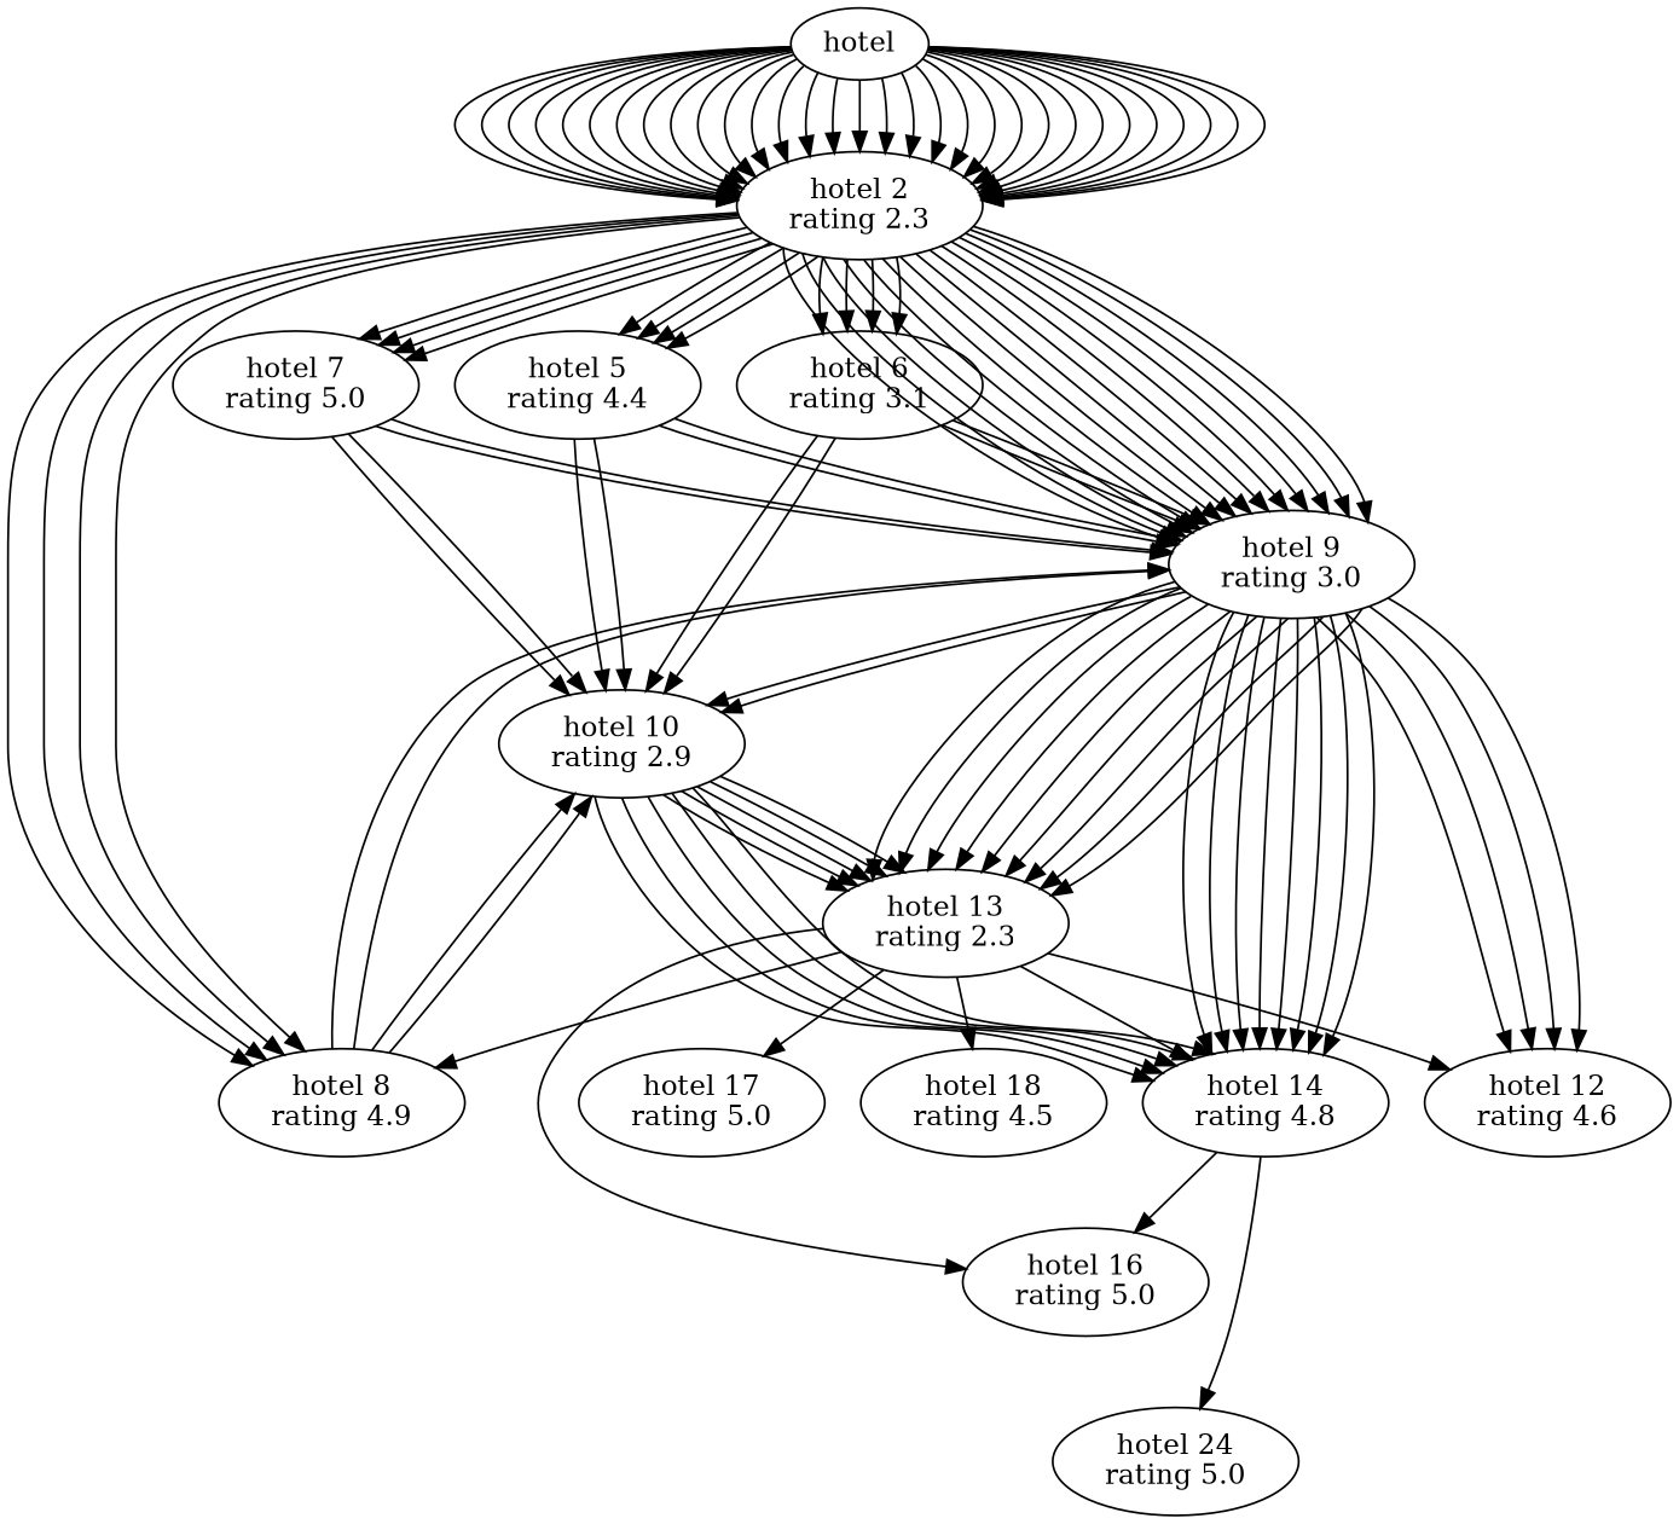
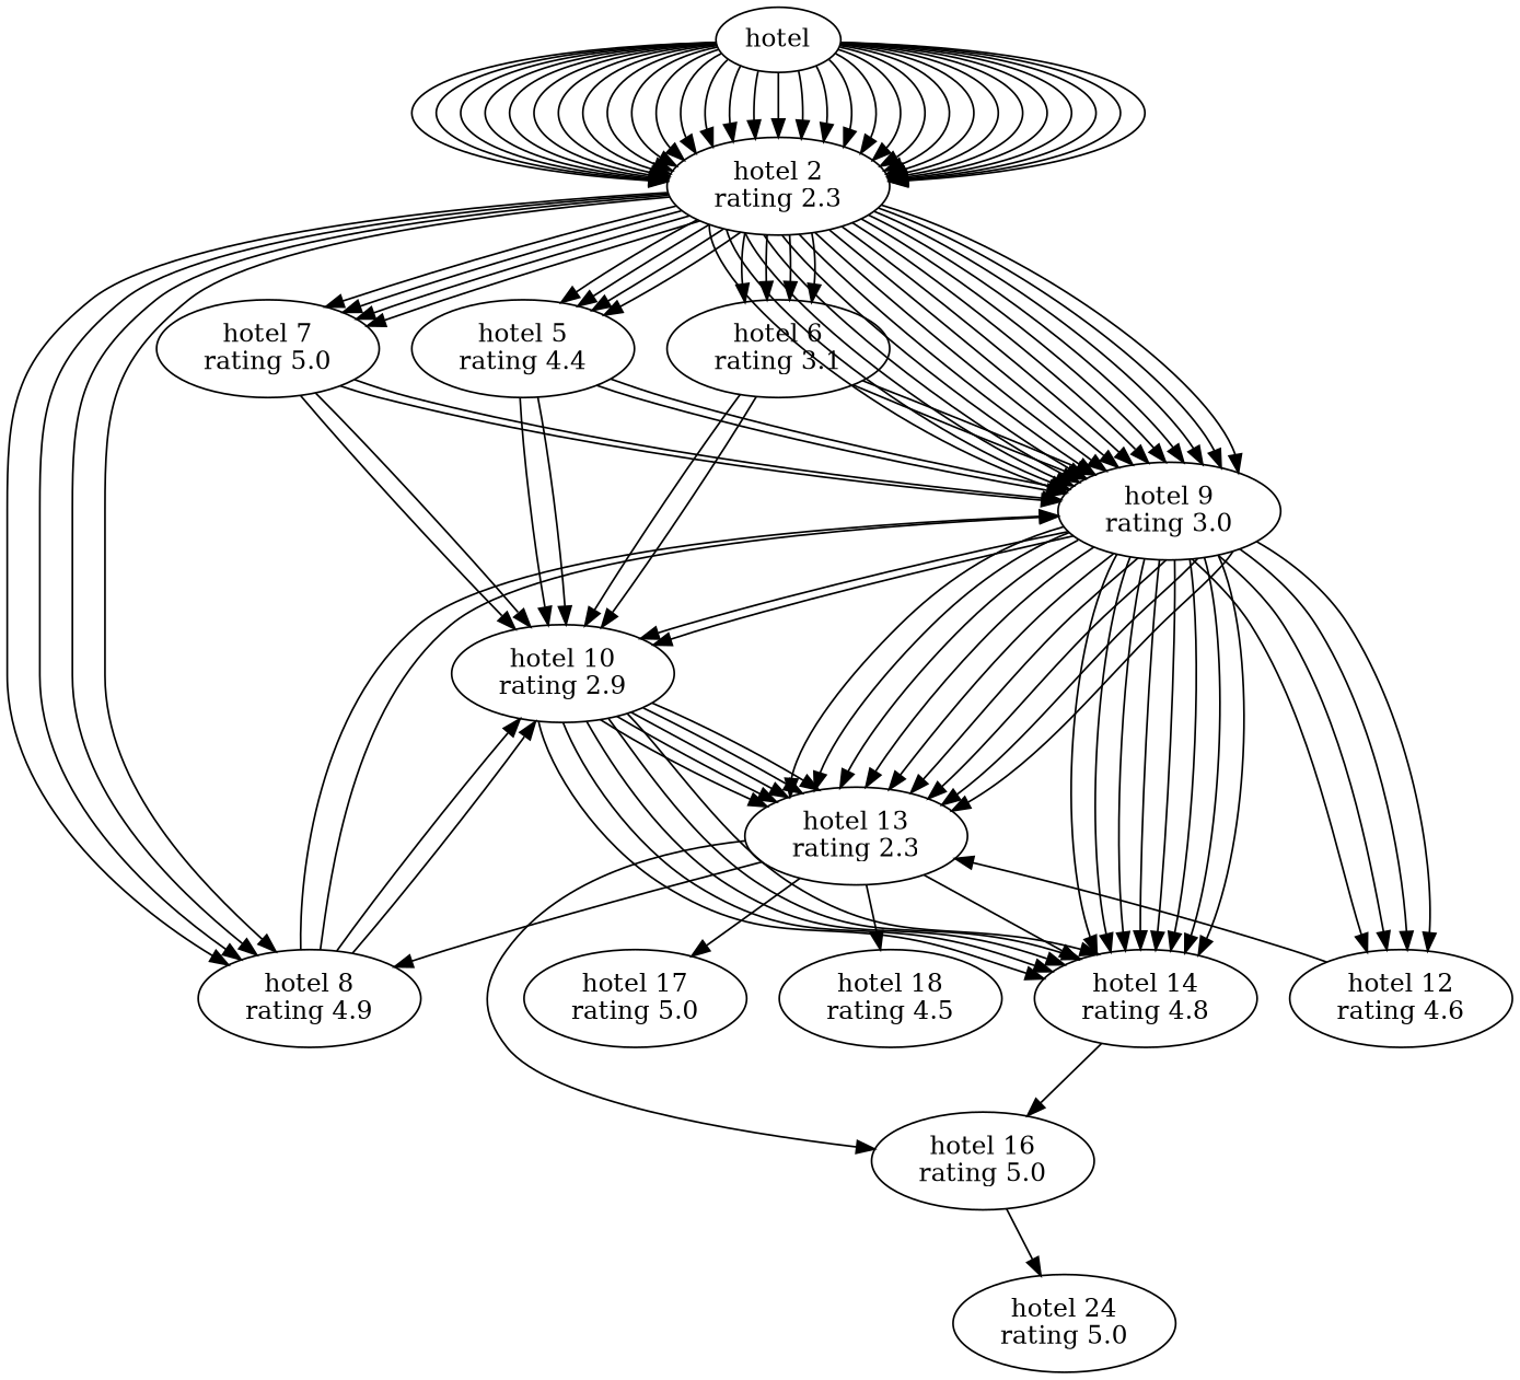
  digraph {
    n1 [label=hotel]
    "hotel 2\nrating 2.3"
    "hotel 7\nrating 5.0"
    "hotel 9\nrating 3.0"
    "hotel 8\nrating 4.9"
    "hotel 5\nrating 4.4"
    "hotel 6\nrating 3.1"
    "hotel 10\nrating 2.9"
    "hotel 14\nrating 4.8"
    "hotel 13\nrating 2.3"
    "hotel 12\nrating 4.6"
    "hotel 16\nrating 5.0"
    "hotel 24\nrating 5.0"
    "hotel 17\nrating 5.0"
    "hotel 18\nrating 4.5"
    n1 -> "hotel 2\nrating 2.3"
    n1 -> "hotel 2\nrating 2.3"
    n1 -> "hotel 2\nrating 2.3"
    n1 -> "hotel 2\nrating 2.3"
    n1 -> "hotel 2\nrating 2.3"
    n1 -> "hotel 2\nrating 2.3"
    n1 -> "hotel 2\nrating 2.3"
    n1 -> "hotel 2\nrating 2.3"
    n1 -> "hotel 2\nrating 2.3"
    n1 -> "hotel 2\nrating 2.3"
    n1 -> "hotel 2\nrating 2.3"
    n1 -> "hotel 2\nrating 2.3"
    n1 -> "hotel 2\nrating 2.3"
    n1 -> "hotel 2\nrating 2.3"
    n1 -> "hotel 2\nrating 2.3"
    n1 -> "hotel 2\nrating 2.3"
    n1 -> "hotel 2\nrating 2.3"
    n1 -> "hotel 2\nrating 2.3"
    n1 -> "hotel 2\nrating 2.3"
    n1 -> "hotel 2\nrating 2.3"
    n1 -> "hotel 2\nrating 2.3"
    n1 -> "hotel 2\nrating 2.3"
    n1 -> "hotel 2\nrating 2.3"
    n1 -> "hotel 2\nrating 2.3"
    n1 -> "hotel 2\nrating 2.3"
    n1 -> "hotel 2\nrating 2.3"
    n1 -> "hotel 2\nrating 2.3"
    n1 -> "hotel 2\nrating 2.3"
    n1 -> "hotel 2\nrating 2.3"
    n1 -> "hotel 2\nrating 2.3"
    n1 -> "hotel 2\nrating 2.3"
    "hotel 2\nrating 2.3" -> "hotel 7\nrating 5.0"
    "hotel 2\nrating 2.3" -> "hotel 7\nrating 5.0"
    "hotel 2\nrating 2.3" -> "hotel 7\nrating 5.0"
    "hotel 2\nrating 2.3" -> "hotel 7\nrating 5.0"
    "hotel 2\nrating 2.3" -> "hotel 9\nrating 3.0"
    "hotel 2\nrating 2.3" -> "hotel 9\nrating 3.0"
    "hotel 2\nrating 2.3" -> "hotel 9\nrating 3.0"
    "hotel 2\nrating 2.3" -> "hotel 9\nrating 3.0"
    "hotel 2\nrating 2.3" -> "hotel 9\nrating 3.0"
    "hotel 2\nrating 2.3" -> "hotel 9\nrating 3.0"
    "hotel 2\nrating 2.3" -> "hotel 9\nrating 3.0"
    "hotel 2\nrating 2.3" -> "hotel 9\nrating 3.0"
    "hotel 2\nrating 2.3" -> "hotel 9\nrating 3.0"
    "hotel 2\nrating 2.3" -> "hotel 9\nrating 3.0"
    "hotel 2\nrating 2.3" -> "hotel 9\nrating 3.0"
    "hotel 2\nrating 2.3" -> "hotel 9\nrating 3.0"
    "hotel 2\nrating 2.3" -> "hotel 9\nrating 3.0"
    "hotel 2\nrating 2.3" -> "hotel 9\nrating 3.0"
    "hotel 2\nrating 2.3" -> "hotel 9\nrating 3.0"
    "hotel 2\nrating 2.3" -> "hotel 8\nrating 4.9"
    "hotel 2\nrating 2.3" -> "hotel 8\nrating 4.9"
    "hotel 2\nrating 2.3" -> "hotel 8\nrating 4.9"
    "hotel 2\nrating 2.3" -> "hotel 8\nrating 4.9"
    "hotel 2\nrating 2.3" -> "hotel 5\nrating 4.4"
    "hotel 2\nrating 2.3" -> "hotel 5\nrating 4.4"
    "hotel 2\nrating 2.3" -> "hotel 5\nrating 4.4"
    "hotel 2\nrating 2.3" -> "hotel 5\nrating 4.4"
    "hotel 2\nrating 2.3" -> "hotel 6\nrating 3.1"
    "hotel 2\nrating 2.3" -> "hotel 6\nrating 3.1"
    "hotel 2\nrating 2.3" -> "hotel 6\nrating 3.1"
    "hotel 2\nrating 2.3" -> "hotel 6\nrating 3.1"
    "hotel 7\nrating 5.0" -> "hotel 9\nrating 3.0"
    "hotel 7\nrating 5.0" -> "hotel 9\nrating 3.0"
    "hotel 7\nrating 5.0" -> "hotel 10\nrating 2.9"
    "hotel 7\nrating 5.0" -> "hotel 10\nrating 2.9"
    "hotel 9\nrating 3.0" -> "hotel 10\nrating 2.9"
    "hotel 9\nrating 3.0" -> "hotel 10\nrating 2.9"
    "hotel 9\nrating 3.0" -> "hotel 14\nrating 4.8"
    "hotel 9\nrating 3.0" -> "hotel 14\nrating 4.8"
    "hotel 9\nrating 3.0" -> "hotel 14\nrating 4.8"
    "hotel 9\nrating 3.0" -> "hotel 14\nrating 4.8"
    "hotel 9\nrating 3.0" -> "hotel 14\nrating 4.8"
    "hotel 9\nrating 3.0" -> "hotel 14\nrating 4.8"
    "hotel 9\nrating 3.0" -> "hotel 14\nrating 4.8"
    "hotel 9\nrating 3.0" -> "hotel 14\nrating 4.8"
    "hotel 9\nrating 3.0" -> "hotel 13\nrating 2.3"
    "hotel 9\nrating 3.0" -> "hotel 13\nrating 2.3"
    "hotel 9\nrating 3.0" -> "hotel 13\nrating 2.3"
    "hotel 9\nrating 3.0" -> "hotel 13\nrating 2.3"
    "hotel 9\nrating 3.0" -> "hotel 13\nrating 2.3"
    "hotel 9\nrating 3.0" -> "hotel 13\nrating 2.3"
    "hotel 9\nrating 3.0" -> "hotel 13\nrating 2.3"
    "hotel 9\nrating 3.0" -> "hotel 13\nrating 2.3"
    "hotel 9\nrating 3.0" -> "hotel 13\nrating 2.3"
    "hotel 9\nrating 3.0" -> "hotel 12\nrating 4.6"
    "hotel 9\nrating 3.0" -> "hotel 12\nrating 4.6"
    "hotel 9\nrating 3.0" -> "hotel 12\nrating 4.6"
    "hotel 9\nrating 3.0" -> "hotel 12\nrating 4.6"
    "hotel 8\nrating 4.9" -> "hotel 9\nrating 3.0"
    "hotel 8\nrating 4.9" -> "hotel 9\nrating 3.0"
    "hotel 8\nrating 4.9" -> "hotel 10\nrating 2.9"
    "hotel 8\nrating 4.9" -> "hotel 10\nrating 2.9"
    "hotel 5\nrating 4.4" -> "hotel 9\nrating 3.0"
    "hotel 5\nrating 4.4" -> "hotel 9\nrating 3.0"
    "hotel 5\nrating 4.4" -> "hotel 10\nrating 2.9"
    "hotel 5\nrating 4.4" -> "hotel 10\nrating 2.9"
    "hotel 6\nrating 3.1" -> "hotel 9\nrating 3.0"
    "hotel 6\nrating 3.1" -> "hotel 9\nrating 3.0"
    "hotel 6\nrating 3.1" -> "hotel 10\nrating 2.9"
    "hotel 6\nrating 3.1" -> "hotel 10\nrating 2.9"
    "hotel 10\nrating 2.9" -> "hotel 14\nrating 4.8"
    "hotel 10\nrating 2.9" -> "hotel 14\nrating 4.8"
    "hotel 10\nrating 2.9" -> "hotel 14\nrating 4.8"
    "hotel 10\nrating 2.9" -> "hotel 14\nrating 4.8"
    "hotel 10\nrating 2.9" -> "hotel 14\nrating 4.8"
    "hotel 10\nrating 2.9" -> "hotel 13\nrating 2.3"
    "hotel 10\nrating 2.9" -> "hotel 13\nrating 2.3"
    "hotel 10\nrating 2.9" -> "hotel 13\nrating 2.3"
    "hotel 10\nrating 2.9" -> "hotel 13\nrating 2.3"
    "hotel 10\nrating 2.9" -> "hotel 13\nrating 2.3"
    "hotel 14\nrating 4.8" -> "hotel 16\nrating 5.0"
-   "hotel 14\nrating 4.8" -> "hotel 24\nrating 5.0"
+   "hotel 16\nrating 5.0" -> "hotel 24\nrating 5.0"
    "hotel 13\nrating 2.3" -> "hotel 8\nrating 4.9"
    "hotel 13\nrating 2.3" -> "hotel 14\nrating 4.8"
    "hotel 13\nrating 2.3" -> "hotel 16\nrating 5.0"
    "hotel 13\nrating 2.3" -> "hotel 17\nrating 5.0"
    "hotel 13\nrating 2.3" -> "hotel 18\nrating 4.5"
-   "hotel 13\nrating 2.3" -> "hotel 12\nrating 4.6"
+   "hotel 12\nrating 4.6" -> "hotel 13\nrating 2.3"
  }
